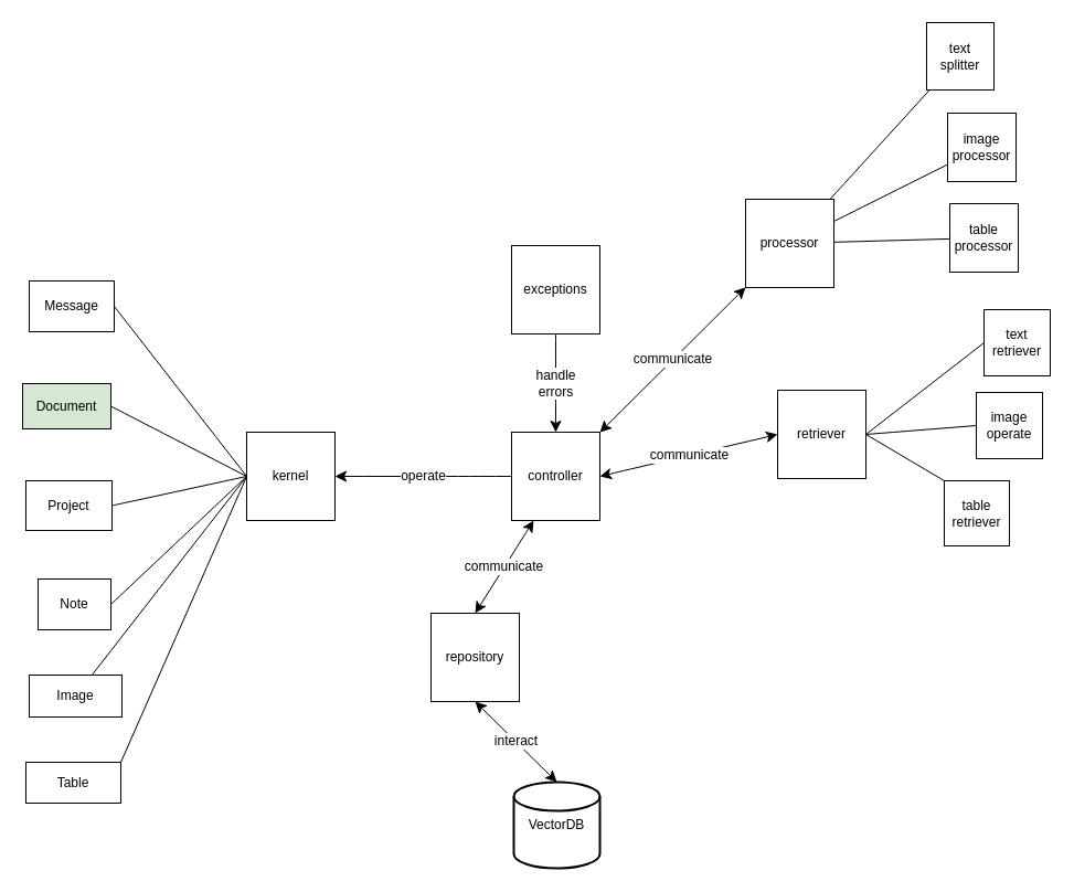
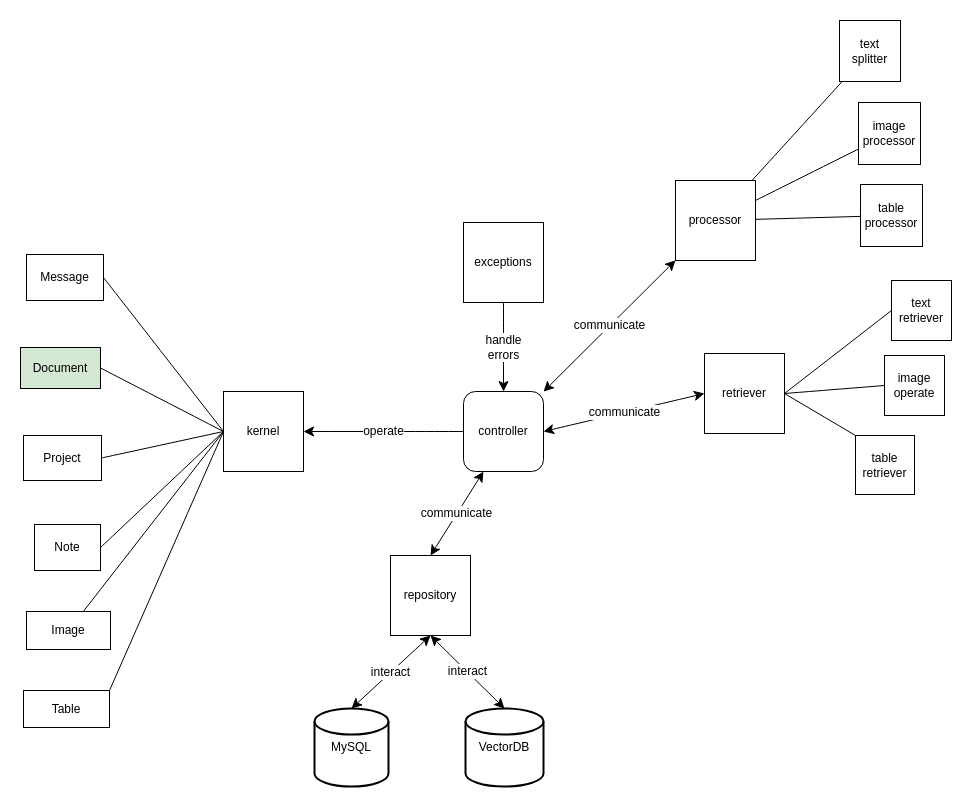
  <mxCell id="0" />
  <mxCell id="1" parent="0" />
  <mxCell id="2" style="edgeStyle=none;curved=1;rounded=0;orthogonalLoop=1;jettySize=auto;html=1;exitX=0;exitY=0.5;exitDx=0;exitDy=0;fontSize=12;startSize=8;endSize=8;endArrow=none;endFill=0;" parent="1" source="4" target="39" edge="1"><mxGeometry relative="1" as="geometry"><mxPoint x="100.706" y="630.118" as="targetPoint" /></mxGeometry></mxCell>
  <mxCell id="3" style="edgeStyle=none;curved=1;rounded=0;orthogonalLoop=1;jettySize=auto;html=1;exitX=0;exitY=0.5;exitDx=0;exitDy=0;entryX=1;entryY=0;entryDx=0;entryDy=0;fontSize=12;startSize=8;endSize=8;endArrow=none;endFill=0;" parent="1" source="4" target="40" edge="1"><mxGeometry relative="1" as="geometry" /></mxCell>
  <mxCell id="4" value="kernel" style="whiteSpace=wrap;html=1;aspect=fixed;" parent="1" vertex="1"><mxGeometry x="223" y="391" width="80" height="80" as="geometry" /></mxCell>
  <mxCell id="5" value="operate" style="edgeStyle=none;curved=1;rounded=0;orthogonalLoop=1;jettySize=auto;html=1;fontSize=12;startSize=8;endSize=8;" parent="1" source="8" target="4" edge="1"><mxGeometry relative="1" as="geometry" /></mxCell>
  <mxCell id="6" value="communicate" style="edgeStyle=none;curved=1;rounded=0;orthogonalLoop=1;jettySize=auto;html=1;exitX=0.25;exitY=1;exitDx=0;exitDy=0;entryX=0.5;entryY=0;entryDx=0;entryDy=0;fontSize=12;startSize=8;endSize=8;startArrow=classic;startFill=1;" parent="1" source="8" target="10" edge="1"><mxGeometry relative="1" as="geometry" /></mxCell>
  <mxCell id="7" value="communicate" style="edgeStyle=none;curved=1;rounded=0;orthogonalLoop=1;jettySize=auto;html=1;exitX=1;exitY=0.5;exitDx=0;exitDy=0;entryX=0;entryY=0.5;entryDx=0;entryDy=0;fontSize=12;startSize=8;endSize=8;startArrow=classic;startFill=1;" parent="1" source="8" target="24" edge="1"><mxGeometry relative="1" as="geometry" /></mxCell>
- <mxCell id="8" value="controller" style="whiteSpace=wrap;html=1;aspect=fixed;" parent="1" vertex="1"><mxGeometry x="463" y="391" width="80" height="80" as="geometry" /></mxCell>
+ <mxCell id="8" value="controller" style="whiteSpace=wrap;html=1;aspect=fixed;rounded=1;" parent="1" vertex="1"><mxGeometry x="463" y="391" width="80" height="80" as="geometry" /></mxCell>
+ <mxCell id="9" value="MySQL" style="strokeWidth=2;html=1;shape=mxgraph.flowchart.database;whiteSpace=wrap;" parent="1" vertex="1"><mxGeometry x="314" y="708" width="74" height="78" as="geometry" /></mxCell>
  <mxCell id="10" value="repository" style="whiteSpace=wrap;html=1;aspect=fixed;" parent="1" vertex="1"><mxGeometry x="390" y="555" width="80" height="80" as="geometry" /></mxCell>
+ <mxCell id="11" value="interact" style="edgeStyle=none;curved=1;rounded=0;orthogonalLoop=1;jettySize=auto;html=1;exitX=0.5;exitY=1;exitDx=0;exitDy=0;entryX=0.5;entryY=0;entryDx=0;entryDy=0;entryPerimeter=0;fontSize=12;startSize=8;endSize=8;startArrow=classic;startFill=1;" parent="1" source="10" target="9" edge="1"><mxGeometry relative="1" as="geometry" /></mxCell>
  <mxCell id="12" value="interact" style="edgeStyle=none;curved=1;rounded=0;orthogonalLoop=1;jettySize=auto;html=1;exitX=0.5;exitY=0;exitDx=0;exitDy=0;exitPerimeter=0;entryX=0.5;entryY=1;entryDx=0;entryDy=0;fontSize=12;startSize=8;endSize=8;startArrow=classic;startFill=1;" parent="1" source="13" target="10" edge="1"><mxGeometry relative="1" as="geometry" /></mxCell>
  <mxCell id="13" value="VectorDB" style="strokeWidth=2;html=1;shape=mxgraph.flowchart.database;whiteSpace=wrap;" parent="1" vertex="1"><mxGeometry x="465" y="708" width="78" height="78" as="geometry" /></mxCell>
  <mxCell id="14" value="handle&lt;div&gt;errors&lt;/div&gt;" style="edgeStyle=none;curved=1;rounded=0;orthogonalLoop=1;jettySize=auto;html=1;fontSize=12;startSize=8;endSize=8;" parent="1" source="15" target="8" edge="1"><mxGeometry relative="1" as="geometry" /></mxCell>
  <mxCell id="15" value="exceptions" style="whiteSpace=wrap;html=1;aspect=fixed;" parent="1" vertex="1"><mxGeometry x="463" y="222" width="80" height="80" as="geometry" /></mxCell>
  <mxCell id="16" value="communicate" style="edgeStyle=none;curved=1;rounded=0;orthogonalLoop=1;jettySize=auto;html=1;fontSize=12;startSize=8;endSize=8;startArrow=classic;startFill=1;" parent="1" source="20" target="8" edge="1"><mxGeometry relative="1" as="geometry" /></mxCell>
  <mxCell id="17" value="" style="edgeStyle=none;curved=1;rounded=0;orthogonalLoop=1;jettySize=auto;html=1;fontSize=12;startSize=8;endSize=8;endArrow=none;endFill=0;" parent="1" source="20" target="25" edge="1"><mxGeometry relative="1" as="geometry" /></mxCell>
  <mxCell id="18" value="" style="edgeStyle=none;curved=1;rounded=0;orthogonalLoop=1;jettySize=auto;html=1;fontSize=12;startSize=8;endSize=8;endArrow=none;endFill=0;" parent="1" source="20" target="26" edge="1"><mxGeometry relative="1" as="geometry" /></mxCell>
  <mxCell id="19" value="" style="edgeStyle=none;curved=1;rounded=0;orthogonalLoop=1;jettySize=auto;html=1;fontSize=12;startSize=8;endSize=8;endArrow=none;endFill=0;" parent="1" source="20" target="27" edge="1"><mxGeometry relative="1" as="geometry" /></mxCell>
  <mxCell id="20" value="processor" style="whiteSpace=wrap;html=1;aspect=fixed;" parent="1" vertex="1"><mxGeometry x="675" y="180" width="80" height="80" as="geometry" /></mxCell>
  <mxCell id="21" style="edgeStyle=none;curved=1;rounded=0;orthogonalLoop=1;jettySize=auto;html=1;exitX=1;exitY=0.5;exitDx=0;exitDy=0;entryX=0;entryY=0.5;entryDx=0;entryDy=0;fontSize=12;startSize=8;endSize=8;endArrow=none;endFill=0;" parent="1" source="24" target="28" edge="1"><mxGeometry relative="1" as="geometry" /></mxCell>
  <mxCell id="22" style="edgeStyle=none;curved=1;rounded=0;orthogonalLoop=1;jettySize=auto;html=1;exitX=1;exitY=0.5;exitDx=0;exitDy=0;entryX=0;entryY=0.5;entryDx=0;entryDy=0;fontSize=12;startSize=8;endSize=8;endArrow=none;endFill=0;" parent="1" source="24" target="29" edge="1"><mxGeometry relative="1" as="geometry" /></mxCell>
  <mxCell id="23" style="edgeStyle=none;curved=1;rounded=0;orthogonalLoop=1;jettySize=auto;html=1;exitX=1;exitY=0.5;exitDx=0;exitDy=0;entryX=0;entryY=0;entryDx=0;entryDy=0;fontSize=12;startSize=8;endSize=8;endArrow=none;endFill=0;" parent="1" source="24" target="30" edge="1"><mxGeometry relative="1" as="geometry" /></mxCell>
  <mxCell id="24" value="retriever" style="whiteSpace=wrap;html=1;aspect=fixed;" parent="1" vertex="1"><mxGeometry x="704" y="353" width="80" height="80" as="geometry" /></mxCell>
  <mxCell id="25" value="&lt;div&gt;text&lt;/div&gt;splitter" style="whiteSpace=wrap;html=1;aspect=fixed;" parent="1" vertex="1"><mxGeometry x="839" y="20" width="61" height="61" as="geometry" /></mxCell>
  <mxCell id="26" value="table&lt;div&gt;processor&lt;/div&gt;" style="whiteSpace=wrap;html=1;aspect=fixed;" parent="1" vertex="1"><mxGeometry x="860" y="184" width="62" height="62" as="geometry" /></mxCell>
  <mxCell id="27" value="image&lt;div&gt;processor&lt;/div&gt;" style="whiteSpace=wrap;html=1;aspect=fixed;" parent="1" vertex="1"><mxGeometry x="858" y="102" width="62" height="62" as="geometry" /></mxCell>
  <mxCell id="28" value="text&lt;div&gt;retriever&lt;/div&gt;" style="whiteSpace=wrap;html=1;aspect=fixed;" parent="1" vertex="1"><mxGeometry x="891" y="280" width="60" height="60" as="geometry" /></mxCell>
  <mxCell id="29" value="image&lt;br&gt;operate" style="whiteSpace=wrap;html=1;aspect=fixed;" parent="1" vertex="1"><mxGeometry x="884" y="355" width="60" height="60" as="geometry" /></mxCell>
  <mxCell id="30" value="table&lt;div&gt;retriever&lt;/div&gt;" style="whiteSpace=wrap;html=1;aspect=fixed;" parent="1" vertex="1"><mxGeometry x="855" y="435" width="59" height="59" as="geometry" /></mxCell>
  <mxCell id="31" style="edgeStyle=none;curved=1;rounded=0;orthogonalLoop=1;jettySize=auto;html=1;exitX=1;exitY=0.5;exitDx=0;exitDy=0;entryX=0;entryY=0.5;entryDx=0;entryDy=0;fontSize=12;startSize=8;endSize=8;endArrow=none;endFill=0;" parent="1" source="32" target="4" edge="1"><mxGeometry relative="1" as="geometry" /></mxCell>
  <mxCell id="32" value="Note" style="rounded=0;whiteSpace=wrap;html=1;" parent="1" vertex="1"><mxGeometry x="34" y="524" width="66" height="46" as="geometry" /></mxCell>
  <mxCell id="33" style="edgeStyle=none;curved=1;rounded=0;orthogonalLoop=1;jettySize=auto;html=1;exitX=1;exitY=0.5;exitDx=0;exitDy=0;entryX=0;entryY=0.5;entryDx=0;entryDy=0;fontSize=12;startSize=8;endSize=8;endArrow=none;endFill=0;" parent="1" source="34" target="4" edge="1"><mxGeometry relative="1" as="geometry" /></mxCell>
  <mxCell id="34" value="Project" style="rounded=0;whiteSpace=wrap;html=1;" parent="1" vertex="1"><mxGeometry x="23" y="435" width="78" height="45" as="geometry" /></mxCell>
  <mxCell id="35" style="edgeStyle=none;curved=1;rounded=0;orthogonalLoop=1;jettySize=auto;html=1;exitX=1;exitY=0.5;exitDx=0;exitDy=0;entryX=0;entryY=0.5;entryDx=0;entryDy=0;fontSize=12;startSize=8;endSize=8;endArrow=none;endFill=0;" parent="1" source="36" target="4" edge="1"><mxGeometry relative="1" as="geometry" /></mxCell>
  <mxCell id="36" value="Document" style="rounded=0;whiteSpace=wrap;html=1;fillColor=#d5e8d4;" parent="1" vertex="1"><mxGeometry x="20" y="347" width="80" height="41" as="geometry" /></mxCell>
  <mxCell id="37" style="edgeStyle=none;curved=1;rounded=0;orthogonalLoop=1;jettySize=auto;html=1;exitX=1;exitY=0.5;exitDx=0;exitDy=0;entryX=0;entryY=0.5;entryDx=0;entryDy=0;fontSize=12;startSize=8;endSize=8;endArrow=none;endFill=0;" parent="1" source="38" target="4" edge="1"><mxGeometry relative="1" as="geometry" /></mxCell>
  <mxCell id="38" value="Message" style="rounded=0;whiteSpace=wrap;html=1;" parent="1" vertex="1"><mxGeometry x="26" y="254" width="77" height="46" as="geometry" /></mxCell>
  <mxCell id="39" value="Image" style="rounded=0;whiteSpace=wrap;html=1;" parent="1" vertex="1"><mxGeometry x="26" y="611" width="84" height="38" as="geometry" /></mxCell>
  <mxCell id="40" value="Table" style="rounded=0;whiteSpace=wrap;html=1;" parent="1" vertex="1"><mxGeometry x="23" y="690" width="86" height="37" as="geometry" /></mxCell>
